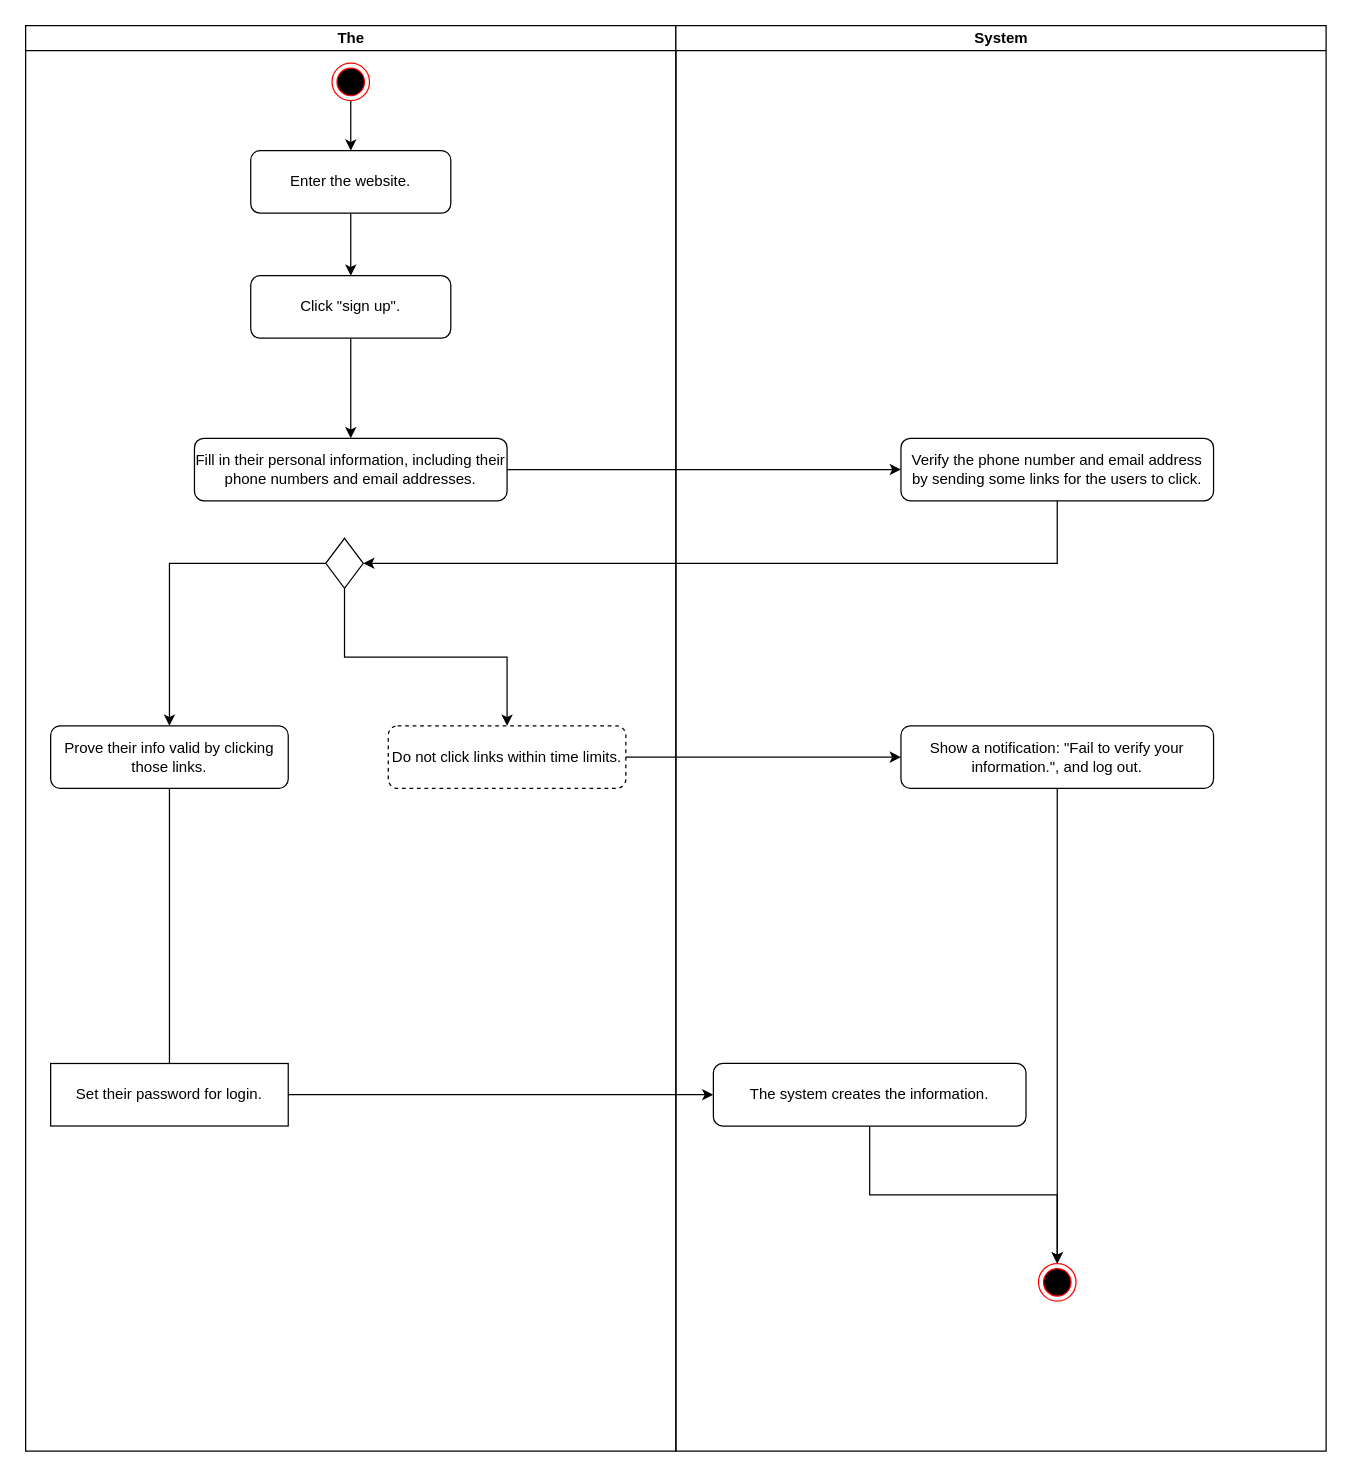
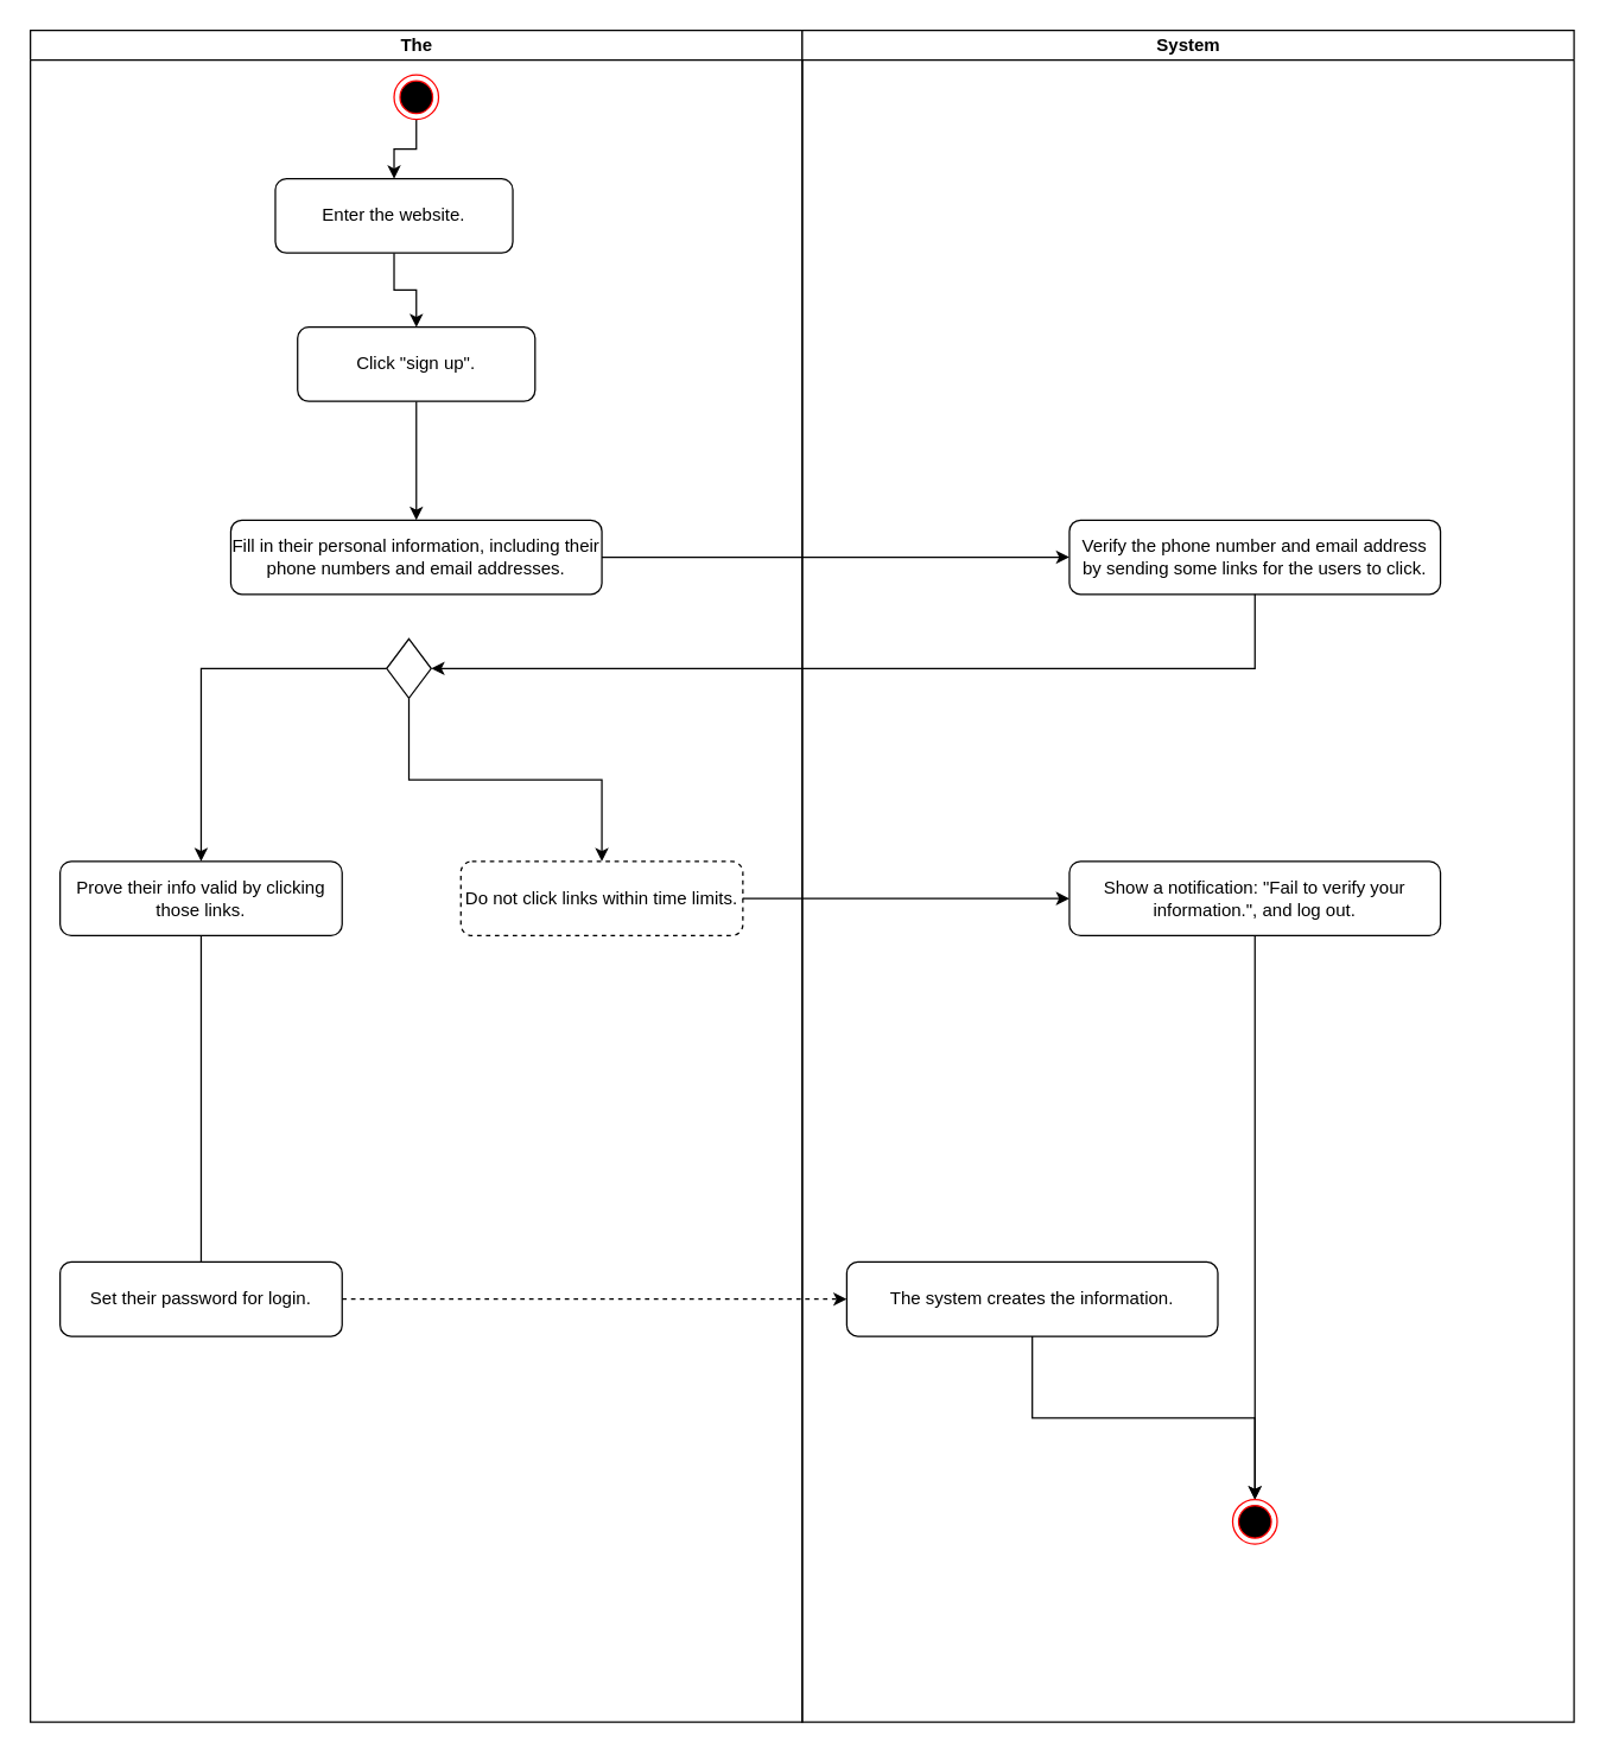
  <mxCell id="0" />
  <mxCell id="1" parent="0" />
  <mxCell id="2" value="The" style="swimlane;html=1;startSize=20;" parent="1" vertex="1"><mxGeometry x="20" y="20" width="520" height="1140" as="geometry" /></mxCell>
  <mxCell id="3" style="edgeStyle=orthogonalEdgeStyle;rounded=0;orthogonalLoop=1;jettySize=auto;html=1;exitX=0.5;exitY=1;exitDx=0;exitDy=0;entryX=0.5;entryY=0;entryDx=0;entryDy=0;" parent="2" source="4" target="6" edge="1"><mxGeometry relative="1" as="geometry" /></mxCell>
- <mxCell id="4" value="Enter the website." style="rounded=1;whiteSpace=wrap;html=1;" parent="2" vertex="1"><mxGeometry x="180" y="100" width="160" height="50" as="geometry" /></mxCell>
+ <mxCell id="4" value="Enter the website." style="rounded=1;whiteSpace=wrap;html=1;" parent="2" vertex="1"><mxGeometry x="165" y="100" width="160" height="50" as="geometry" /></mxCell>
  <mxCell id="5" style="edgeStyle=orthogonalEdgeStyle;rounded=0;orthogonalLoop=1;jettySize=auto;html=1;exitX=0.5;exitY=1;exitDx=0;exitDy=0;entryX=0.5;entryY=0;entryDx=0;entryDy=0;" parent="2" source="6" target="9" edge="1"><mxGeometry relative="1" as="geometry" /></mxCell>
  <mxCell id="6" value="Click &quot;sign up&quot;." style="rounded=1;whiteSpace=wrap;html=1;" parent="2" vertex="1"><mxGeometry x="180" y="200" width="160" height="50" as="geometry" /></mxCell>
  <mxCell id="7" style="edgeStyle=orthogonalEdgeStyle;rounded=0;orthogonalLoop=1;jettySize=auto;html=1;" parent="2" source="8" target="4" edge="1"><mxGeometry relative="1" as="geometry" /></mxCell>
  <mxCell id="8" value="" style="ellipse;html=1;shape=endState;fillColor=#000000;strokeColor=#ff0000;" parent="2" vertex="1"><mxGeometry x="245" y="30" width="30" height="30" as="geometry" /></mxCell>
  <mxCell id="9" value="Fill in their personal information, including their phone numbers and email addresses." style="rounded=1;whiteSpace=wrap;html=1;" parent="2" vertex="1"><mxGeometry x="135" y="330" width="250" height="50" as="geometry" /></mxCell>
  <mxCell id="10" style="edgeStyle=orthogonalEdgeStyle;rounded=0;orthogonalLoop=1;jettySize=auto;html=1;entryX=0.5;entryY=0;entryDx=0;entryDy=0;endArrow=none;" parent="2" source="11" target="16" edge="1"><mxGeometry relative="1" as="geometry" /></mxCell>
  <mxCell id="11" value="Prove their info valid by clicking those links." style="rounded=1;whiteSpace=wrap;html=1;" parent="2" vertex="1"><mxGeometry x="20" y="560" width="190" height="50" as="geometry" /></mxCell>
  <mxCell id="12" style="edgeStyle=orthogonalEdgeStyle;rounded=0;orthogonalLoop=1;jettySize=auto;html=1;exitX=0.5;exitY=1;exitDx=0;exitDy=0;entryX=0.5;entryY=0;entryDx=0;entryDy=0;" parent="2" source="14" target="15" edge="1"><mxGeometry relative="1" as="geometry" /></mxCell>
  <mxCell id="13" style="edgeStyle=orthogonalEdgeStyle;rounded=0;orthogonalLoop=1;jettySize=auto;html=1;" parent="2" source="14" target="11" edge="1"><mxGeometry relative="1" as="geometry" /></mxCell>
  <mxCell id="14" value="" style="rhombus;whiteSpace=wrap;html=1;" parent="2" vertex="1"><mxGeometry x="240" y="410" width="30" height="40" as="geometry" /></mxCell>
  <mxCell id="15" value="Do not click links within time limits." style="rounded=1;whiteSpace=wrap;html=1;dashed=1;" parent="2" vertex="1"><mxGeometry x="290" y="560" width="190" height="50" as="geometry" /></mxCell>
- <mxCell id="16" value="Set their password for login." style="whiteSpace=wrap;html=1;rounded=0;" parent="2" vertex="1"><mxGeometry x="20" y="830" width="190" height="50" as="geometry" /></mxCell>
+ <mxCell id="16" value="Set their password for login." style="rounded=1;whiteSpace=wrap;html=1;" parent="2" vertex="1"><mxGeometry x="20" y="830" width="190" height="50" as="geometry" /></mxCell>
  <mxCell id="17" value="Verify the phone number and email address by sending some links for the users to click." style="rounded=1;whiteSpace=wrap;html=1;" parent="2" vertex="1"><mxGeometry x="700" y="330" width="250" height="50" as="geometry" /></mxCell>
  <mxCell id="18" style="edgeStyle=orthogonalEdgeStyle;rounded=0;orthogonalLoop=1;jettySize=auto;html=1;exitX=0.5;exitY=1;exitDx=0;exitDy=0;entryX=0.5;entryY=0;entryDx=0;entryDy=0;" parent="2" source="19" target="22" edge="1"><mxGeometry relative="1" as="geometry" /></mxCell>
  <mxCell id="19" value="The system creates the information." style="rounded=1;whiteSpace=wrap;html=1;" parent="2" vertex="1"><mxGeometry x="550" y="830" width="250" height="50" as="geometry" /></mxCell>
  <mxCell id="20" style="edgeStyle=orthogonalEdgeStyle;rounded=0;orthogonalLoop=1;jettySize=auto;html=1;entryX=0.5;entryY=0;entryDx=0;entryDy=0;" parent="2" source="21" target="22" edge="1"><mxGeometry relative="1" as="geometry" /></mxCell>
  <mxCell id="21" value="Show a notification: &quot;Fail to verify your information.&quot;, and log out." style="rounded=1;whiteSpace=wrap;html=1;" parent="2" vertex="1"><mxGeometry x="700" y="560" width="250" height="50" as="geometry" /></mxCell>
  <mxCell id="22" value="" style="ellipse;html=1;shape=endState;fillColor=#000000;strokeColor=#ff0000;" parent="2" vertex="1"><mxGeometry x="810" y="990" width="30" height="30" as="geometry" /></mxCell>
  <mxCell id="23" style="edgeStyle=orthogonalEdgeStyle;rounded=0;orthogonalLoop=1;jettySize=auto;html=1;exitX=0.5;exitY=1;exitDx=0;exitDy=0;entryX=1;entryY=0.5;entryDx=0;entryDy=0;" parent="2" source="17" target="14" edge="1"><mxGeometry relative="1" as="geometry" /></mxCell>
  <mxCell id="24" style="edgeStyle=orthogonalEdgeStyle;rounded=0;orthogonalLoop=1;jettySize=auto;html=1;exitX=1;exitY=0.5;exitDx=0;exitDy=0;" parent="2" source="9" target="17" edge="1"><mxGeometry relative="1" as="geometry" /></mxCell>
  <mxCell id="25" style="edgeStyle=orthogonalEdgeStyle;rounded=0;orthogonalLoop=1;jettySize=auto;html=1;exitX=1;exitY=0.5;exitDx=0;exitDy=0;entryX=0;entryY=0.5;entryDx=0;entryDy=0;" parent="2" source="15" target="21" edge="1"><mxGeometry relative="1" as="geometry" /></mxCell>
- <mxCell id="26" style="edgeStyle=orthogonalEdgeStyle;rounded=0;orthogonalLoop=1;jettySize=auto;html=1;exitX=1;exitY=0.5;exitDx=0;exitDy=0;" parent="2" source="16" target="19" edge="1"><mxGeometry relative="1" as="geometry" /></mxCell>
+ <mxCell id="26" style="edgeStyle=orthogonalEdgeStyle;rounded=0;orthogonalLoop=1;jettySize=auto;html=1;exitX=1;exitY=0.5;exitDx=0;exitDy=0;dashed=1;" parent="2" source="16" target="19" edge="1"><mxGeometry relative="1" as="geometry" /></mxCell>
  <mxCell id="27" value="System" style="swimlane;html=1;startSize=20;" parent="1" vertex="1"><mxGeometry x="540" y="20" width="520" height="1140" as="geometry" /></mxCell>
